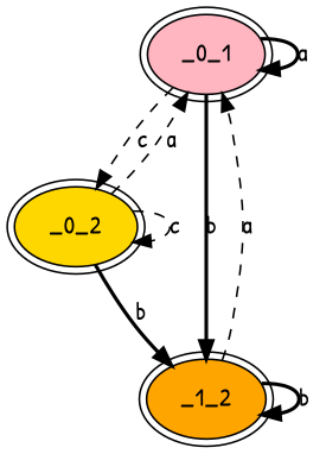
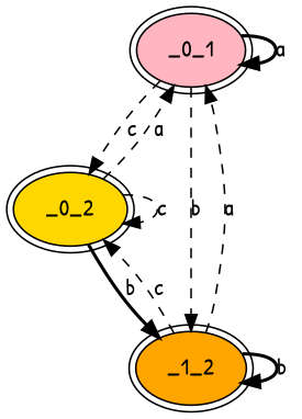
  digraph {
    fontname="Patrick Hand"
    node [fontname="Patrick Hand" peripheries=2 style=filled]
    edge [fontname="Patrick Hand" style=dashed]
    _0_1 [fillcolor=lightpink]
    _0_2 [fillcolor=gold]
    _1_2 [fillcolor=orange]
    _0_1 -> _0_1 [label=a style=bold]
    _0_1 -> _0_2 [label=c]
-   _0_1 -> _1_2 [label=b style=bold]
+   _0_1 -> _1_2 [label=b]
    _0_2 -> _0_1 [label=a]
    _0_2 -> _0_2 [label=c]
    _0_2 -> _1_2 [label=b style=bold]
    _1_2 -> _0_1 [label=a]
+   _1_2 -> _0_2 [label=c]
    _1_2 -> _1_2 [label=b style=bold]
  }
